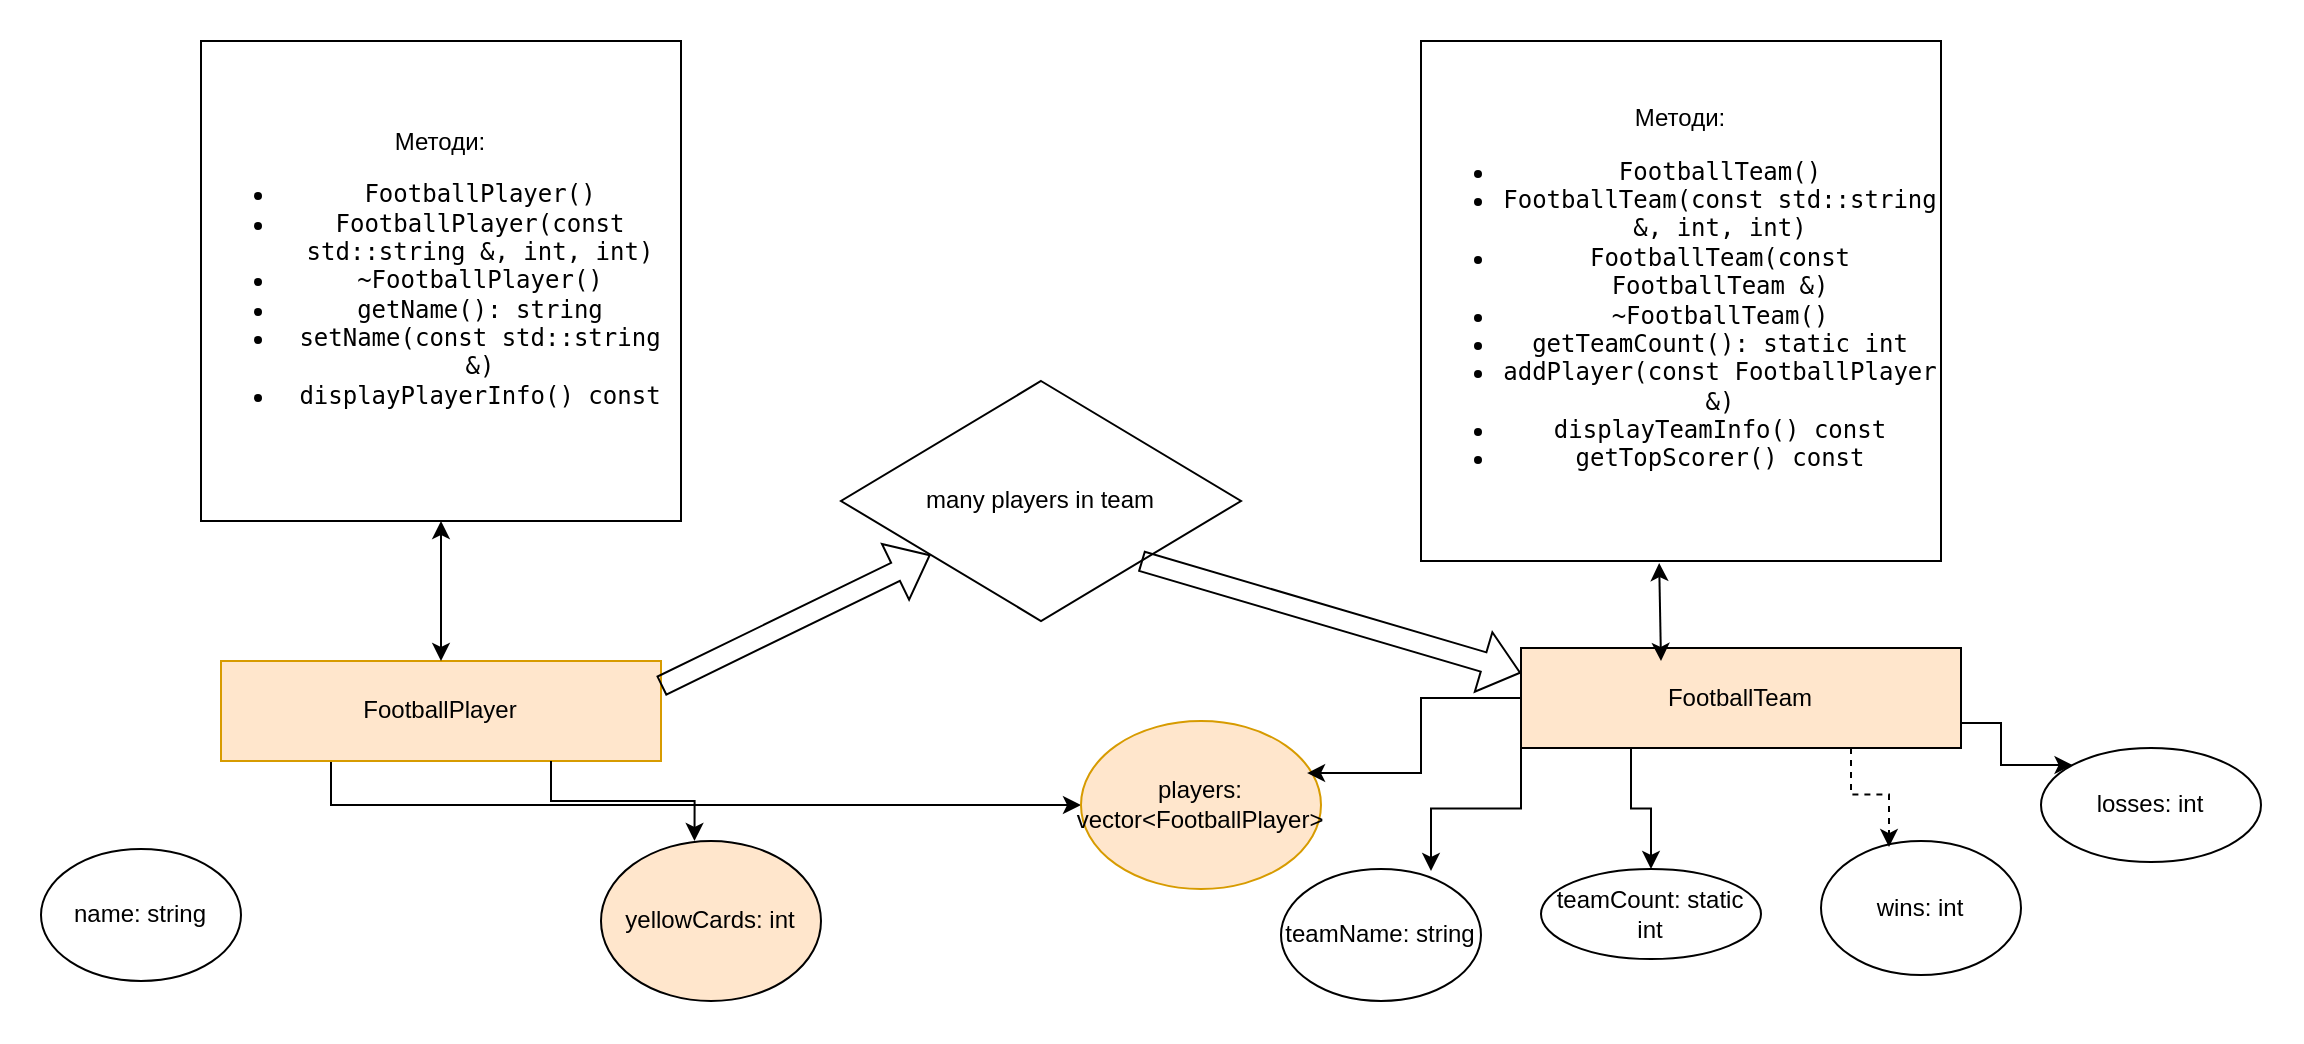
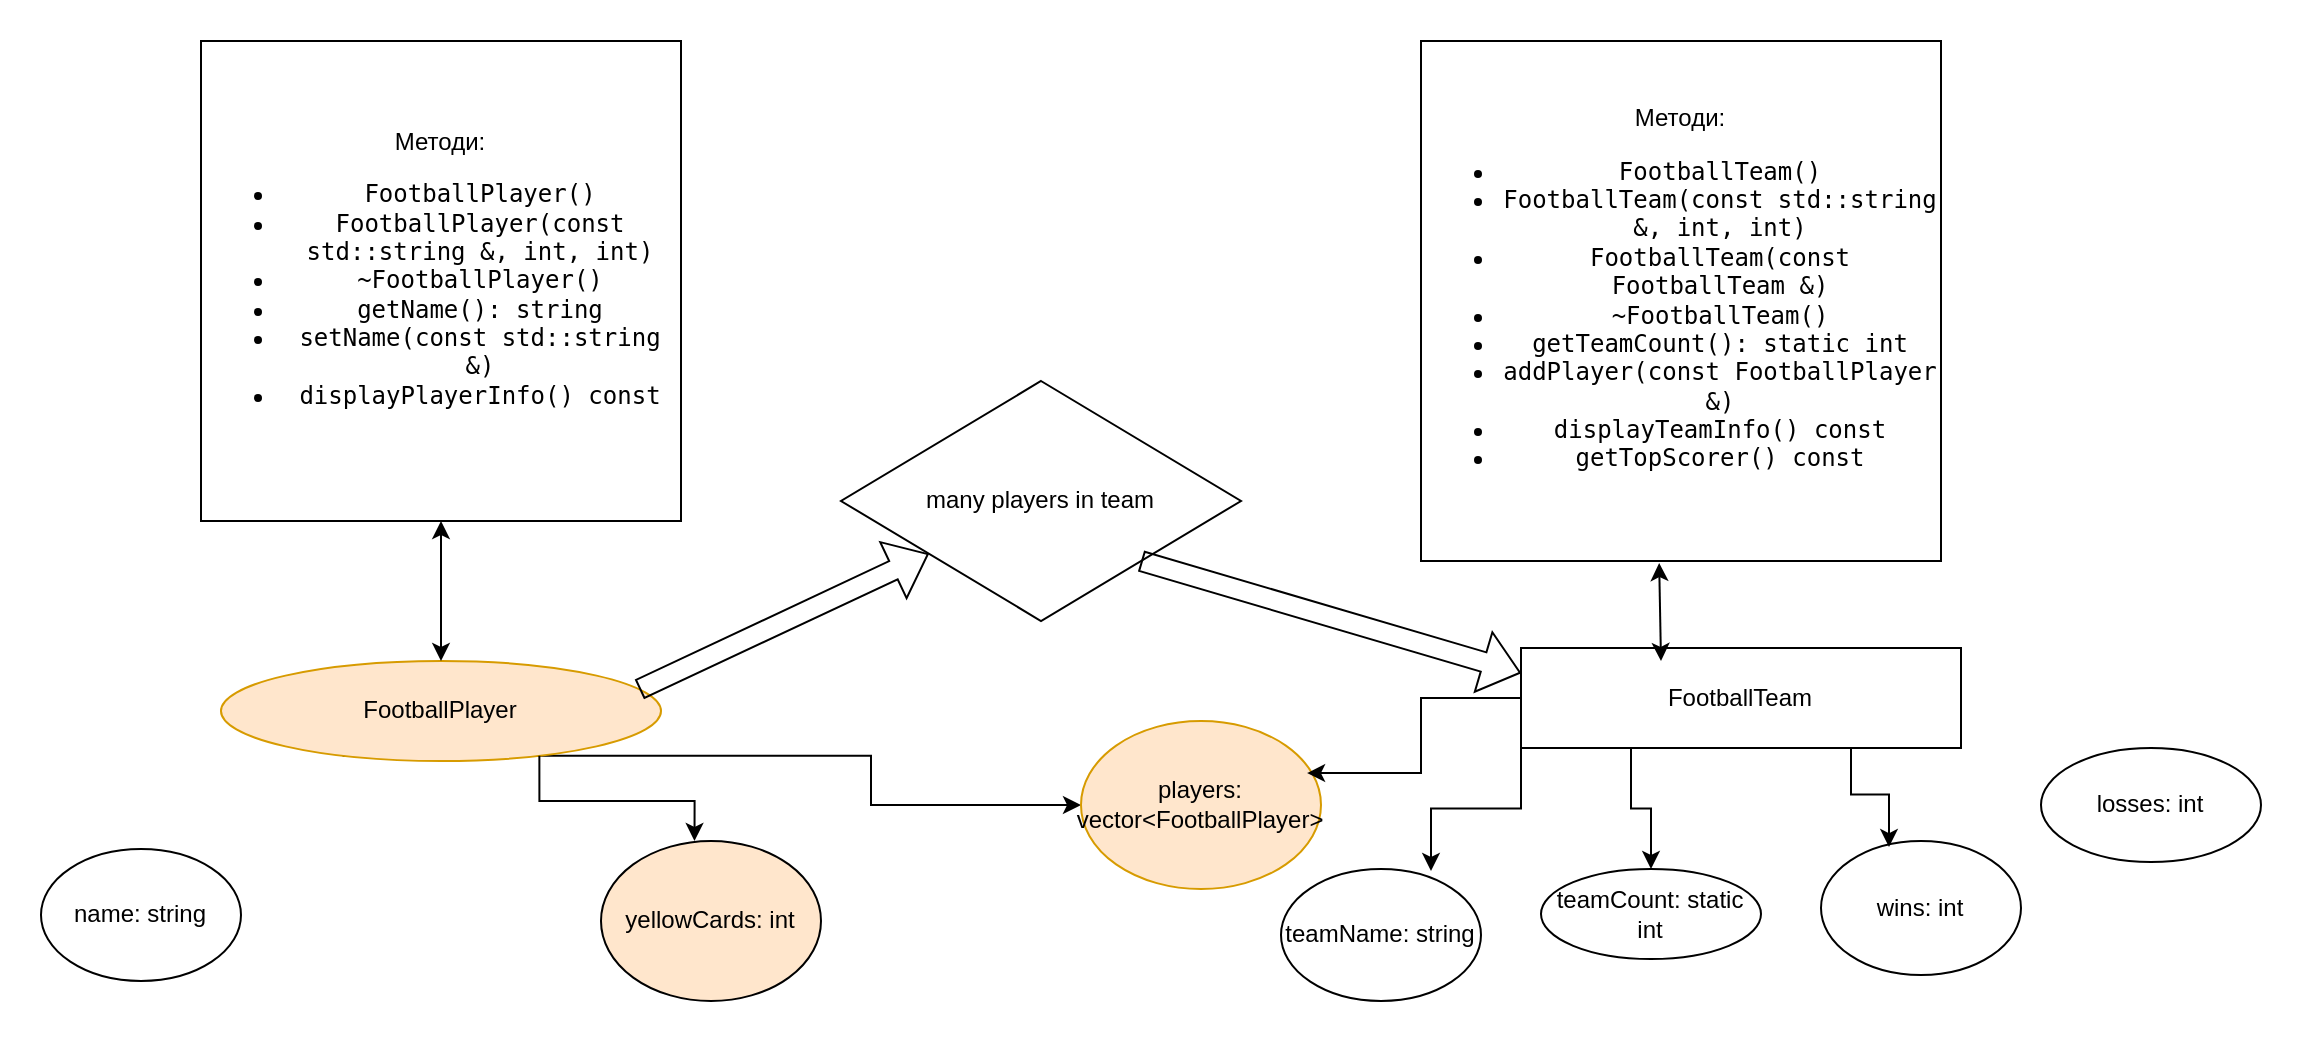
  <mxCell id="0" />
  <mxCell id="1" parent="0" />
  <mxCell id="2" style="edgeStyle=orthogonalEdgeStyle;rounded=0;orthogonalLoop=1;jettySize=auto;html=1;exitX=0.25;exitY=1;exitDx=0;exitDy=0;" edge="1" parent="1" source="3" target="15"><mxGeometry relative="1" as="geometry" /></mxCell>
- <mxCell id="3" value="FootballPlayer" style="rounded=0;whiteSpace=wrap;html=1;fillColor=#ffe6cc;strokeColor=#d79b00;" vertex="1" parent="1"><mxGeometry x="110" y="330" width="220" height="50" as="geometry" /></mxCell>
+ <mxCell id="3" value="FootballPlayer" style="ellipse;whiteSpace=wrap;html=1;fillColor=#ffe6cc;strokeColor=#d79b00;" vertex="1" parent="1"><mxGeometry x="110" y="330" width="220" height="50" as="geometry" /></mxCell>
  <mxCell id="4" value="Методи:&lt;ul&gt;&lt;li&gt;&lt;code&gt;FootballPlayer()&lt;/code&gt;&lt;/li&gt;&lt;li&gt;&lt;code&gt;FootballPlayer(const std::string &amp;amp;, int, int)&lt;/code&gt;&lt;/li&gt;&lt;li&gt;&lt;code&gt;~FootballPlayer()&lt;/code&gt;&lt;/li&gt;&lt;li&gt;&lt;code&gt;getName(): string&lt;/code&gt;&lt;/li&gt;&lt;li&gt;&lt;code&gt;setName(const std::string &amp;amp;)&lt;/code&gt;&lt;/li&gt;&lt;li&gt;&lt;code&gt;displayPlayerInfo() const&lt;/code&gt;&lt;/li&gt;&lt;/ul&gt;" style="whiteSpace=wrap;html=1;aspect=fixed;" vertex="1" parent="1"><mxGeometry x="100" y="20" width="240" height="240" as="geometry" /></mxCell>
  <mxCell id="5" value="name: string" style="ellipse;whiteSpace=wrap;html=1;" vertex="1" parent="1"><mxGeometry x="20" y="424" width="100" height="66" as="geometry" /></mxCell>
  <mxCell id="6" value="yellowCards: int" style="ellipse;whiteSpace=wrap;html=1;fillColor=#ffe6cc;" vertex="1" parent="1"><mxGeometry x="300" y="420" width="110" height="80" as="geometry" /></mxCell>
  <mxCell id="7" style="edgeStyle=orthogonalEdgeStyle;rounded=0;orthogonalLoop=1;jettySize=auto;html=1;exitX=0.75;exitY=1;exitDx=0;exitDy=0;entryX=0.425;entryY=0;entryDx=0;entryDy=0;entryPerimeter=0;" edge="1" parent="1" source="3" target="6"><mxGeometry relative="1" as="geometry" /></mxCell>
  <mxCell id="8" value="" style="endArrow=classic;startArrow=classic;html=1;rounded=0;entryX=0.5;entryY=1;entryDx=0;entryDy=0;exitX=0.5;exitY=0;exitDx=0;exitDy=0;" edge="1" parent="1" source="3" target="4"><mxGeometry width="50" height="50" relative="1" as="geometry"><mxPoint x="195" y="340" as="sourcePoint" /><mxPoint x="245" y="290" as="targetPoint" /></mxGeometry></mxCell>
  <mxCell id="9" value="Методи:&lt;ul&gt;&lt;li&gt;&lt;code&gt;FootballTeam()&lt;/code&gt;&lt;/li&gt;&lt;li&gt;&lt;code&gt;FootballTeam(const std::string &amp;amp;, int, int)&lt;/code&gt;&lt;/li&gt;&lt;li&gt;&lt;code&gt;FootballTeam(const FootballTeam &amp;amp;)&lt;/code&gt;&lt;/li&gt;&lt;li&gt;&lt;code&gt;~FootballTeam()&lt;/code&gt;&lt;/li&gt;&lt;li&gt;&lt;code&gt;getTeamCount(): static int&lt;/code&gt;&lt;/li&gt;&lt;li&gt;&lt;code&gt;addPlayer(const FootballPlayer &amp;amp;)&lt;/code&gt;&lt;/li&gt;&lt;li&gt;&lt;code&gt;displayTeamInfo() const&lt;/code&gt;&lt;/li&gt;&lt;li&gt;&lt;code&gt;getTopScorer() const&lt;/code&gt;&lt;/li&gt;&lt;/ul&gt;" style="whiteSpace=wrap;html=1;aspect=fixed;" vertex="1" parent="1"><mxGeometry x="710" y="20" width="260" height="260" as="geometry" /></mxCell>
  <mxCell id="10" style="edgeStyle=orthogonalEdgeStyle;rounded=0;orthogonalLoop=1;jettySize=auto;html=1;exitX=0.25;exitY=1;exitDx=0;exitDy=0;entryX=0.5;entryY=0;entryDx=0;entryDy=0;" edge="1" parent="1" source="12" target="14"><mxGeometry relative="1" as="geometry" /></mxCell>
- <mxCell id="11" style="edgeStyle=orthogonalEdgeStyle;rounded=0;orthogonalLoop=1;jettySize=auto;html=1;exitX=1;exitY=0.75;exitDx=0;exitDy=0;entryX=0;entryY=0;entryDx=0;entryDy=0;" edge="1" parent="1" source="12" target="16"><mxGeometry relative="1" as="geometry" /></mxCell>
- <mxCell id="12" value="FootballTeam" style="rounded=0;whiteSpace=wrap;html=1;fillColor=#ffe6cc;" vertex="1" parent="1"><mxGeometry x="760" y="323.5" width="220" height="50" as="geometry" /></mxCell>
+ <mxCell id="12" value="FootballTeam" style="rounded=0;whiteSpace=wrap;html=1;" vertex="1" parent="1"><mxGeometry x="760" y="323.5" width="220" height="50" as="geometry" /></mxCell>
  <mxCell id="13" value="teamName: string" style="ellipse;whiteSpace=wrap;html=1;" vertex="1" parent="1"><mxGeometry x="640" y="434" width="100" height="66" as="geometry" /></mxCell>
  <mxCell id="14" value="teamCount: static int" style="ellipse;whiteSpace=wrap;html=1;" vertex="1" parent="1"><mxGeometry x="770" y="434" width="110" height="45" as="geometry" /></mxCell>
  <mxCell id="15" value="players: vector&amp;lt;FootballPlayer&amp;gt;" style="ellipse;whiteSpace=wrap;html=1;fillColor=#ffe6cc;strokeColor=#d79b00;" vertex="1" parent="1"><mxGeometry x="540" y="360" width="120" height="84" as="geometry" /></mxCell>
  <mxCell id="16" value="losses: int" style="ellipse;whiteSpace=wrap;html=1;" vertex="1" parent="1"><mxGeometry x="1020" y="373.5" width="110" height="57" as="geometry" /></mxCell>
  <mxCell id="17" value="wins: int" style="ellipse;whiteSpace=wrap;html=1;" vertex="1" parent="1"><mxGeometry x="910" y="420" width="100" height="67" as="geometry" /></mxCell>
  <mxCell id="18" style="edgeStyle=orthogonalEdgeStyle;rounded=0;orthogonalLoop=1;jettySize=auto;html=1;exitX=0;exitY=0.5;exitDx=0;exitDy=0;entryX=0.942;entryY=0.31;entryDx=0;entryDy=0;entryPerimeter=0;" edge="1" parent="1" source="12" target="15"><mxGeometry relative="1" as="geometry" /></mxCell>
  <mxCell id="19" value="" style="endArrow=classic;startArrow=classic;html=1;rounded=0;entryX=0.458;entryY=1.004;entryDx=0;entryDy=0;entryPerimeter=0;" edge="1" parent="1" target="9"><mxGeometry width="50" height="50" relative="1" as="geometry"><mxPoint x="830" y="330" as="sourcePoint" /><mxPoint x="880" y="280" as="targetPoint" /><Array as="points" /></mxGeometry></mxCell>
  <mxCell id="20" style="edgeStyle=orthogonalEdgeStyle;rounded=0;orthogonalLoop=1;jettySize=auto;html=1;exitX=0;exitY=1;exitDx=0;exitDy=0;entryX=0.75;entryY=0.015;entryDx=0;entryDy=0;entryPerimeter=0;" edge="1" parent="1" source="12" target="13"><mxGeometry relative="1" as="geometry" /></mxCell>
- <mxCell id="21" style="edgeStyle=orthogonalEdgeStyle;rounded=0;orthogonalLoop=1;jettySize=auto;html=1;exitX=0.75;exitY=1;exitDx=0;exitDy=0;entryX=0.34;entryY=0.045;entryDx=0;entryDy=0;entryPerimeter=0;dashed=1;" edge="1" parent="1" source="12" target="17"><mxGeometry relative="1" as="geometry" /></mxCell>
+ <mxCell id="21" style="edgeStyle=orthogonalEdgeStyle;rounded=0;orthogonalLoop=1;jettySize=auto;html=1;exitX=0.75;exitY=1;exitDx=0;exitDy=0;entryX=0.34;entryY=0.045;entryDx=0;entryDy=0;entryPerimeter=0;" edge="1" parent="1" source="12" target="17"><mxGeometry relative="1" as="geometry" /></mxCell>
  <mxCell id="22" value="many players in team" style="rhombus;whiteSpace=wrap;html=1;" vertex="1" parent="1"><mxGeometry x="420" y="190" width="200" height="120" as="geometry" /></mxCell>
  <mxCell id="23" value="" style="shape=flexArrow;endArrow=classic;html=1;rounded=0;exitX=1;exitY=0.25;exitDx=0;exitDy=0;" edge="1" parent="1" source="3" target="22"><mxGeometry width="50" height="50" relative="1" as="geometry"><mxPoint x="560" y="410" as="sourcePoint" /><mxPoint x="610" y="360" as="targetPoint" /><Array as="points" /></mxGeometry></mxCell>
  <mxCell id="24" value="" style="shape=flexArrow;endArrow=classic;html=1;rounded=0;entryX=0;entryY=0.25;entryDx=0;entryDy=0;exitX=1;exitY=1;exitDx=0;exitDy=0;" edge="1" parent="1" source="22" target="12"><mxGeometry width="50" height="50" relative="1" as="geometry"><mxPoint x="560" y="410" as="sourcePoint" /><mxPoint x="610" y="360" as="targetPoint" /></mxGeometry></mxCell>
